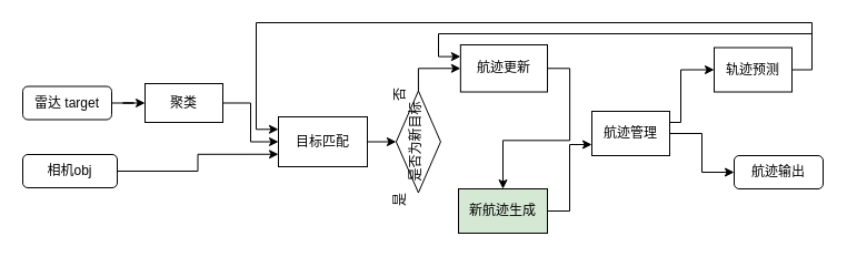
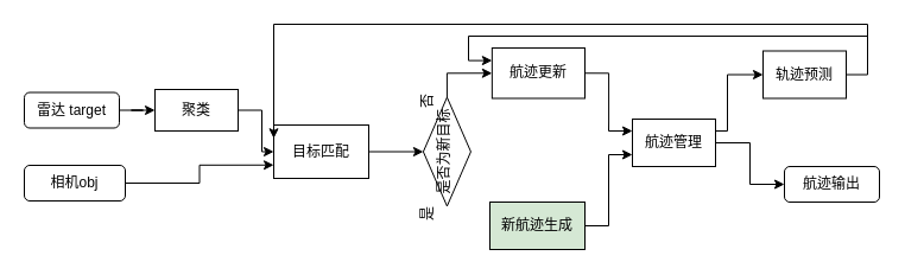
  <mxCell id="0" />
  <mxCell id="1" parent="0" />
  <mxCell id="2" style="edgeStyle=orthogonalEdgeStyle;rounded=0;orthogonalLoop=1;jettySize=auto;html=1;exitX=0.5;exitY=0;exitDx=0;exitDy=0;entryX=0;entryY=0.5;entryDx=0;entryDy=0;" edge="1" parent="1" source="3" target="22"><mxGeometry relative="1" as="geometry" /></mxCell>
  <mxCell id="3" value="是否为新目标" style="rhombus;whiteSpace=wrap;html=1;shadow=0;fontFamily=Helvetica;fontSize=12;align=center;strokeWidth=1;spacing=6;spacingTop=-4;direction=south;rotation=-90;" parent="1" vertex="1"><mxGeometry x="330" y="107.5" width="91.85" height="40" as="geometry" /></mxCell>
  <mxCell id="4" style="edgeStyle=orthogonalEdgeStyle;rounded=0;orthogonalLoop=1;jettySize=auto;html=1;exitX=1;exitY=0.5;exitDx=0;exitDy=0;" edge="1" parent="1" source="5" target="9"><mxGeometry relative="1" as="geometry" /></mxCell>
  <mxCell id="5" value="雷达 target" style="rounded=1;whiteSpace=wrap;html=1;fontSize=12;glass=0;strokeWidth=1;shadow=0;" parent="1" vertex="1"><mxGeometry x="20" y="77.5" width="80" height="30" as="geometry" /></mxCell>
  <mxCell id="6" style="edgeStyle=orthogonalEdgeStyle;rounded=0;orthogonalLoop=1;jettySize=auto;html=1;entryX=0;entryY=0.75;entryDx=0;entryDy=0;" edge="1" parent="1" source="7" target="11"><mxGeometry relative="1" as="geometry" /></mxCell>
  <mxCell id="7" value="相机obj" style="rounded=1;whiteSpace=wrap;html=1;" vertex="1" parent="1"><mxGeometry x="20" y="139" width="85" height="30" as="geometry" /></mxCell>
  <mxCell id="8" style="edgeStyle=orthogonalEdgeStyle;rounded=0;orthogonalLoop=1;jettySize=auto;html=1;exitX=1;exitY=0.5;exitDx=0;exitDy=0;entryX=0;entryY=0.5;entryDx=0;entryDy=0;" edge="1" parent="1" source="9" target="11"><mxGeometry relative="1" as="geometry" /></mxCell>
  <mxCell id="9" value="聚类" style="rounded=0;whiteSpace=wrap;html=1;" vertex="1" parent="1"><mxGeometry x="130" y="75" width="70" height="35" as="geometry" /></mxCell>
  <mxCell id="10" style="edgeStyle=orthogonalEdgeStyle;rounded=0;orthogonalLoop=1;jettySize=auto;html=1;exitX=1;exitY=0.5;exitDx=0;exitDy=0;entryX=0;entryY=0.5;entryDx=0;entryDy=0;" edge="1" parent="1" source="11" target="3"><mxGeometry relative="1" as="geometry" /></mxCell>
- <mxCell id="11" value="目标匹配" style="rounded=0;whiteSpace=wrap;html=1;" vertex="1" parent="1"><mxGeometry x="250" y="105" width="80" height="45" as="geometry" /></mxCell>
- <mxCell id="12" style="edgeStyle=orthogonalEdgeStyle;rounded=0;orthogonalLoop=1;jettySize=auto;html=1;exitX=1;exitY=0.5;exitDx=0;exitDy=0;" edge="1" parent="1" source="22" target="14"><mxGeometry relative="1" as="geometry" /></mxCell>
+ <mxCell id="11" value="目标匹配" style="rounded=0;whiteSpace=wrap;html=1;" vertex="1" parent="1"><mxGeometry x="230" y="105" width="80" height="45" as="geometry" /></mxCell>
+ <mxCell id="12" style="edgeStyle=orthogonalEdgeStyle;rounded=0;orthogonalLoop=1;jettySize=auto;html=1;exitX=1;exitY=0.5;exitDx=0;exitDy=0;entryX=0;entryY=0.25;entryDx=0;entryDy=0;" edge="1" parent="1" source="22" target="17"><mxGeometry relative="1" as="geometry" /></mxCell>
  <mxCell id="13" style="edgeStyle=orthogonalEdgeStyle;rounded=0;orthogonalLoop=1;jettySize=auto;html=1;entryX=0;entryY=0.75;entryDx=0;entryDy=0;" edge="1" parent="1" source="14" target="17"><mxGeometry relative="1" as="geometry" /></mxCell>
  <mxCell id="14" value="新航迹生成" style="rounded=0;whiteSpace=wrap;html=1;fillColor=#d5e8d4;" vertex="1" parent="1"><mxGeometry x="412" y="170" width="80" height="40" as="geometry" /></mxCell>
  <mxCell id="15" style="edgeStyle=orthogonalEdgeStyle;rounded=0;orthogonalLoop=1;jettySize=auto;html=1;exitX=1;exitY=0.25;exitDx=0;exitDy=0;entryX=0;entryY=0.5;entryDx=0;entryDy=0;" edge="1" parent="1" source="17" target="20"><mxGeometry relative="1" as="geometry"><mxPoint x="692" y="150" as="targetPoint" /><Array as="points"><mxPoint x="612" y="110" /><mxPoint x="612" y="62" /></Array></mxGeometry></mxCell>
  <mxCell id="16" style="edgeStyle=orthogonalEdgeStyle;rounded=0;orthogonalLoop=1;jettySize=auto;html=1;exitX=1;exitY=0.5;exitDx=0;exitDy=0;entryX=0;entryY=0.5;entryDx=0;entryDy=0;" edge="1" parent="1" source="17" target="21"><mxGeometry relative="1" as="geometry" /></mxCell>
  <mxCell id="17" value="航迹管理" style="rounded=0;whiteSpace=wrap;html=1;" vertex="1" parent="1"><mxGeometry x="532" y="100" width="70" height="40" as="geometry" /></mxCell>
  <mxCell id="18" style="edgeStyle=orthogonalEdgeStyle;rounded=0;orthogonalLoop=1;jettySize=auto;html=1;exitX=1;exitY=0.5;exitDx=0;exitDy=0;entryX=0;entryY=0.25;entryDx=0;entryDy=0;" edge="1" parent="1" source="20" target="22"><mxGeometry relative="1" as="geometry"><mxPoint x="752" y="0" as="targetPoint" /><Array as="points"><mxPoint x="730" y="63" /><mxPoint x="730" y="30" /><mxPoint x="394" y="30" /><mxPoint x="394" y="51" /></Array></mxGeometry></mxCell>
  <mxCell id="19" style="edgeStyle=orthogonalEdgeStyle;rounded=0;orthogonalLoop=1;jettySize=auto;html=1;entryX=0;entryY=0.25;entryDx=0;entryDy=0;" edge="1" parent="1" target="11"><mxGeometry relative="1" as="geometry"><mxPoint x="781.667" y="0" as="targetPoint" /><mxPoint x="730" y="60" as="sourcePoint" /><Array as="points"><mxPoint x="730" y="20" /><mxPoint x="230" y="20" /><mxPoint x="230" y="116" /></Array></mxGeometry></mxCell>
  <mxCell id="20" value="轨迹预测" style="rounded=0;whiteSpace=wrap;html=1;" vertex="1" parent="1"><mxGeometry x="642" y="42.5" width="70" height="40" as="geometry" /></mxCell>
  <mxCell id="21" value="航迹输出" style="rounded=1;whiteSpace=wrap;html=1;fontSize=12;glass=0;strokeWidth=1;shadow=0;" vertex="1" parent="1"><mxGeometry x="660" y="140" width="80" height="30" as="geometry" /></mxCell>
  <mxCell id="22" value="航迹更新" style="rounded=0;whiteSpace=wrap;html=1;" vertex="1" parent="1"><mxGeometry x="413.85" y="40" width="78.15" height="42.5" as="geometry" /></mxCell>
  <mxCell id="23" value="是" style="text;html=1;strokeColor=none;fillColor=none;align=center;verticalAlign=middle;whiteSpace=wrap;rounded=0;rotation=-90;" vertex="1" parent="1"><mxGeometry x="340" y="170" width="40" height="20" as="geometry" /></mxCell>
  <mxCell id="24" value="否" style="text;html=1;strokeColor=none;fillColor=none;align=center;verticalAlign=middle;whiteSpace=wrap;rounded=0;rotation=-90;" vertex="1" parent="1"><mxGeometry x="340" y="75" width="40" height="20" as="geometry" /></mxCell>
